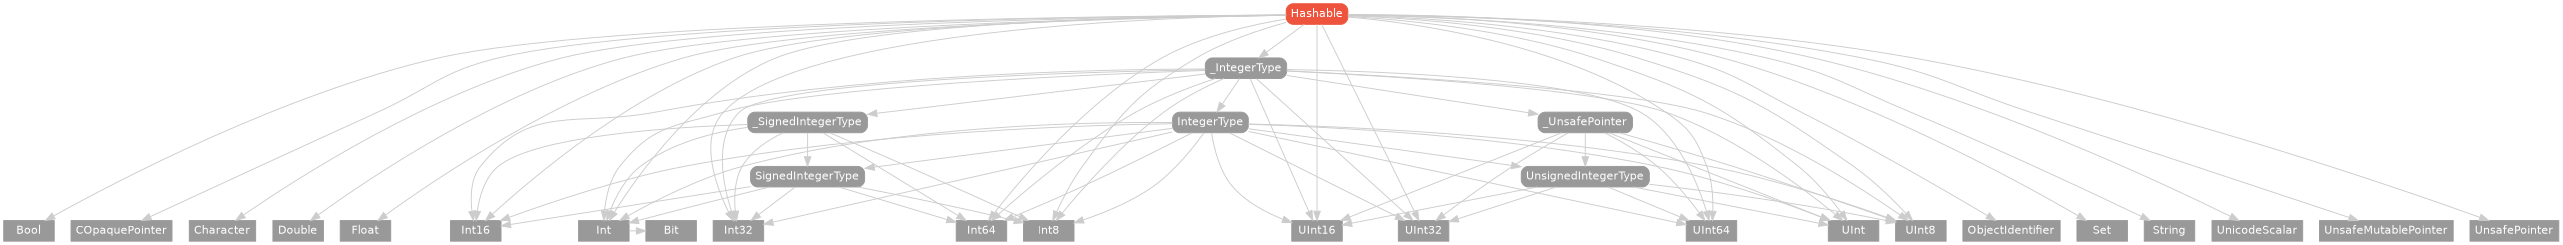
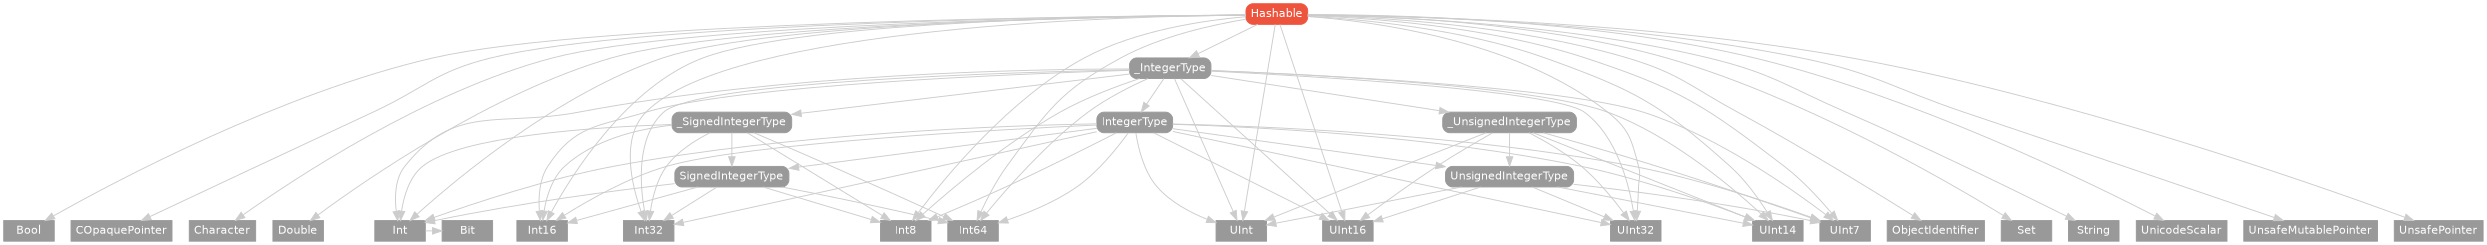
  strict digraph {
    node [color="#999999" fillcolor="#999999" fontcolor=white fontname=Helvetica fontsize=12 margin="0.07,0.05" shape=box style=filled]
    edge [color="#cccccc"]
    Bit [height=0.3]
    Bool [height=0.3]
    COpaquePointer [height=0.3]
    Character [height=0.3]
    Double [height=0.3]
-   Float [height=0.3]
    Int [height=0.3]
    Int16 [height=0.3]
    Int32 [height=0.3]
    Int64 [height=0.3]
    Int8 [height=0.3]
    ObjectIdentifier [height=0.3]
    Set [height=0.3]
    String [height=0.3]
    UInt [height=0.3]
    UInt16 [height=0.3]
    UInt32 [height=0.3]
-   UInt64 [height=0.3]
-   UInt8 [height=0.3]
+   UInt64 [height=0.3 label=UInt14]
+   UInt8 [height=0.3 label=UInt7]
    UnicodeScalar [height=0.3]
    UnsafeMutablePointer [height=0.3]
    UnsafePointer [height=0.3]
    Hashable [color="#ee543d" fillcolor="#ee543d" height=0.3 style="filled,rounded"]
    _IntegerType [height=0.3 style="filled,rounded"]
    IntegerType [height=0.3 style="filled,rounded"]
    _SignedIntegerType [height=0.3 style="filled,rounded"]
-   _UnsignedIntegerType [height=0.3 style="filled,rounded" label=_UnsafePointer]
+   _UnsignedIntegerType [height=0.3 style="filled,rounded"]
    SignedIntegerType [height=0.3 style="filled,rounded"]
    UnsignedIntegerType [height=0.3 style="filled,rounded"]
    subgraph sub_1 {
      rank=max
      Bit
      Bool
      COpaquePointer
      Character
      Double
-     Float
      Int
      Int16
      Int32
      Int64
      Int8
      ObjectIdentifier
      Set
      String
      UInt
      UInt16
      UInt32
      UInt64
      UInt8
      UnicodeScalar
      UnsafeMutablePointer
      UnsafePointer
    }
    Int -> Bit
    Hashable -> Bool
    Hashable -> COpaquePointer
    Hashable -> Character
    Hashable -> Double
-   Hashable -> Float
    Hashable -> Int
    Hashable -> Int16
    Hashable -> Int32
    Hashable -> Int64
    Hashable -> Int8
    Hashable -> ObjectIdentifier
    Hashable -> Set
    Hashable -> String
    Hashable -> UInt
    Hashable -> UInt16
    Hashable -> UInt32
    Hashable -> UInt64
    Hashable -> UInt8
    Hashable -> UnicodeScalar
    Hashable -> UnsafeMutablePointer
    Hashable -> UnsafePointer
    Hashable -> _IntegerType
    _IntegerType -> Int
    _IntegerType -> Int16
    _IntegerType -> Int32
    _IntegerType -> Int64
    _IntegerType -> Int8
    _IntegerType -> UInt
    _IntegerType -> UInt16
    _IntegerType -> UInt32
    _IntegerType -> UInt64
    _IntegerType -> UInt8
    _IntegerType -> IntegerType
    _IntegerType -> _SignedIntegerType
    _IntegerType -> _UnsignedIntegerType
    IntegerType -> Int
    IntegerType -> Int16
    IntegerType -> Int32
    IntegerType -> Int64
    IntegerType -> Int8
    IntegerType -> UInt
    IntegerType -> UInt16
    IntegerType -> UInt32
    IntegerType -> UInt64
    IntegerType -> UInt8
    IntegerType -> SignedIntegerType
    IntegerType -> UnsignedIntegerType
    _SignedIntegerType -> Int
    _SignedIntegerType -> Int16
    _SignedIntegerType -> Int32
    _SignedIntegerType -> Int64
    _SignedIntegerType -> Int8
    _SignedIntegerType -> SignedIntegerType
    _UnsignedIntegerType -> UInt
    _UnsignedIntegerType -> UInt16
    _UnsignedIntegerType -> UInt32
    _UnsignedIntegerType -> UInt64
    _UnsignedIntegerType -> UInt8
    _UnsignedIntegerType -> UnsignedIntegerType
    SignedIntegerType -> Int
    SignedIntegerType -> Int16
    SignedIntegerType -> Int32
    SignedIntegerType -> Int64
    SignedIntegerType -> Int8
    UnsignedIntegerType -> UInt
    UnsignedIntegerType -> UInt16
    UnsignedIntegerType -> UInt32
    UnsignedIntegerType -> UInt64
    UnsignedIntegerType -> UInt8
  }
